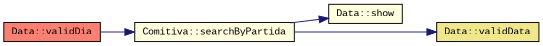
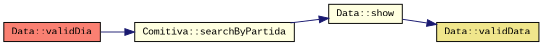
  digraph {
    fontname="Liberation Mono"
    rankdir=LR
    node [color=black fillcolor=lightyellow fontname="Liberation Mono" fontsize=10 shape=record style=filled]
    edge [color=midnightblue fontname="Liberation Mono" fontsize=10 labelfontname=Helvetica labelfontsize=10 style=solid]
    n1 [fontcolor=black height=0.2 label="Comitiva::searchByPartida" width=0.4]
    n2 [height=0.2 label="Data::show" width=0.4]
    n3 [fillcolor=khaki height=0.2 label="Data::validData" width=0.4]
    n4 [fillcolor=salmon height=0.2 label="Data::validDia" width=0.4]
    n1 -> n2
-   n1 -> n3
+   n2 -> n3
    n4 -> n1
  }
